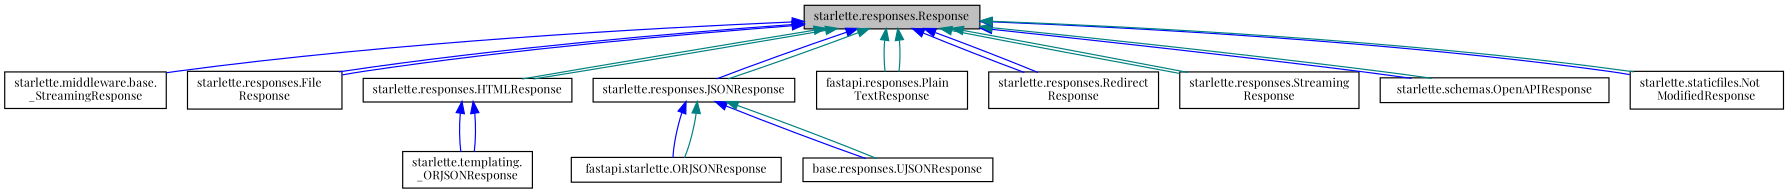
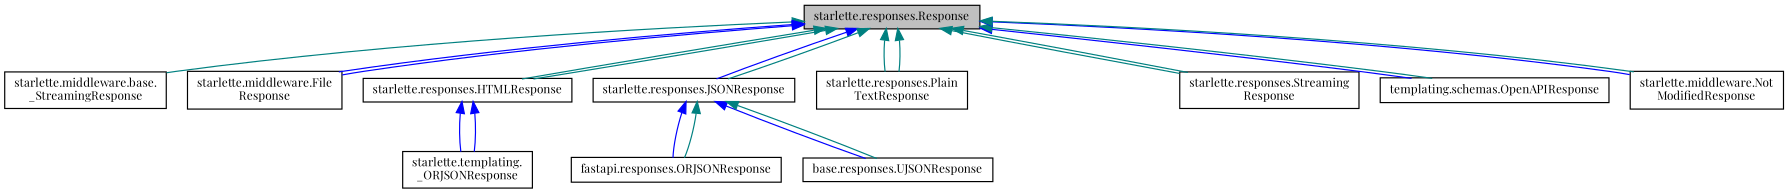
  digraph {
    fontname="Playfair Display"
    rankdir=TB
    node [color=black fillcolor=white fontname="Playfair Display" fontsize=10 shape=record style=filled]
    edge [color=blue dir=back fontname="Playfair Display" fontsize=10 labelfontname=Helvetica labelfontsize=10 style=solid]
    n1 [fillcolor=grey75 fontcolor=black height=0.2 label="starlette.responses.Response" width=0.4]
    n2 [height=0.2 label="starlette.middleware.base.\l_StreamingResponse" width=0.4]
-   n3 [height=0.2 label="starlette.responses.File\lResponse" width=0.4]
+   n3 [height=0.2 label="starlette.middleware.File\lResponse" width=0.4]
    n4 [height=0.2 label="starlette.responses.HTMLResponse" width=0.4]
    n5 [height=0.2 label="starlette.responses.JSONResponse" width=0.4]
-   n6 [height=0.2 label="fastapi.responses.Plain\lTextResponse" width=0.4]
-   n7 [height=0.2 label="starlette.responses.Redirect\lResponse" width=0.4]
+   n6 [height=0.2 label="starlette.responses.Plain\lTextResponse" width=0.4]
    n8 [height=0.2 label="starlette.responses.Streaming\lResponse" width=0.4]
-   n9 [height=0.2 label="starlette.schemas.OpenAPIResponse" width=0.4]
-   n10 [height=0.2 label="starlette.staticfiles.Not\lModifiedResponse" width=0.4]
+   n9 [height=0.2 label="templating.schemas.OpenAPIResponse" width=0.4]
+   n10 [height=0.2 label="starlette.middleware.Not\lModifiedResponse" width=0.4]
    n11 [height=0.2 label="starlette.templating.\l_ORJSONResponse" width=0.4]
-   n12 [height=0.2 label="fastapi.starlette.ORJSONResponse" width=0.4]
+   n12 [height=0.2 label="fastapi.responses.ORJSONResponse" width=0.4]
    n13 [height=0.2 label="base.responses.UJSONResponse" width=0.4]
-   n1 -> n2
+   n1 -> n2 [color=teal]
    n1 -> n3
    n1 -> n3
    n1 -> n4 [color=teal]
    n1 -> n4 [color=teal]
    n1 -> n5
    n1 -> n5 [color=teal]
    n1 -> n6 [color=teal]
    n1 -> n6 [color=teal]
-   n1 -> n7
-   n1 -> n7
    n1 -> n8 [color=teal]
    n1 -> n8 [color=teal]
    n1 -> n9
    n1 -> n9 [color=teal]
    n1 -> n10
    n1 -> n10 [color=teal]
    n4 -> n11
    n4 -> n11
    n5 -> n12
    n5 -> n12 [color=teal]
    n5 -> n13
    n5 -> n13 [color=teal]
  }
